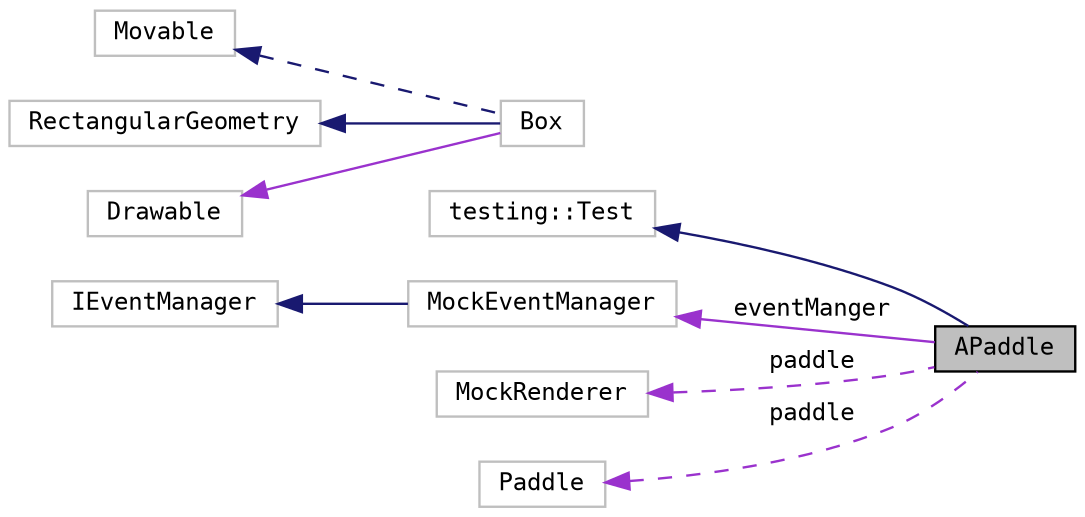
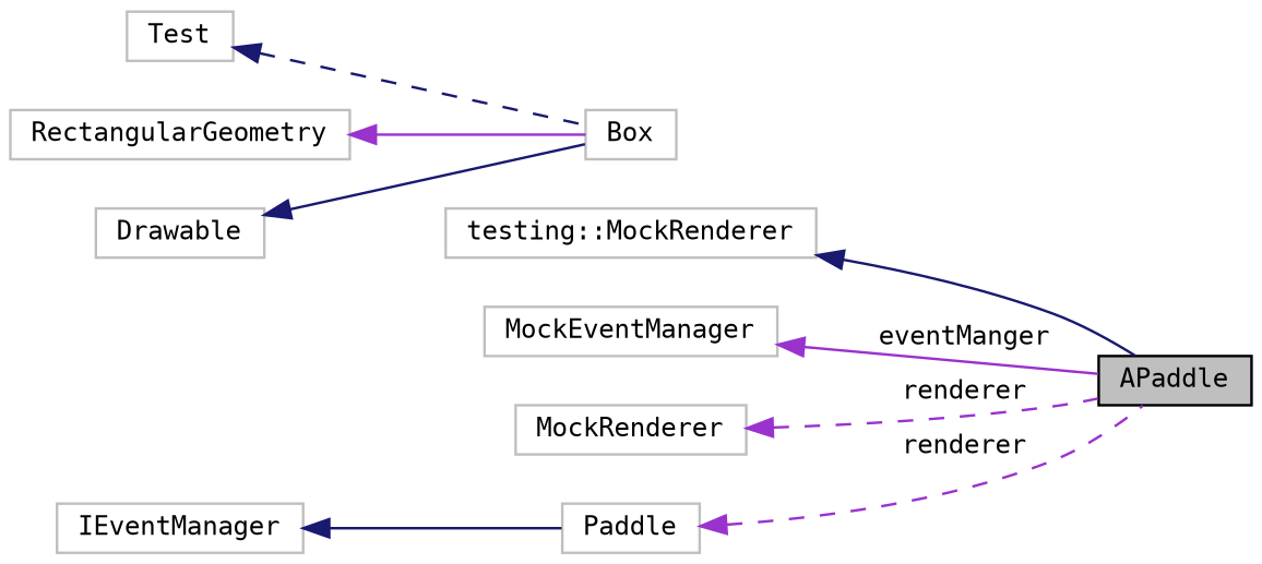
  digraph {
    fontname="DejaVu Sans Mono"
    rankdir=LR
    node [color=grey75 fillcolor=white fontname="DejaVu Sans Mono" fontsize=10 shape=record style=filled]
    edge [color=midnightblue dir=back fontname="DejaVu Sans Mono" fontsize=10 labelfontname=Helvetica labelfontsize=10 style=solid]
    n1 [color=black fillcolor=grey75 fontcolor=black height=0.2 label=APaddle width=0.4]
-   n2 [height=0.2 label="testing::Test" width=0.4]
+   n2 [height=0.2 label="testing::MockRenderer" width=0.4]
    n3 [height=0.2 label=MockEventManager width=0.4]
    n4 [height=0.2 label=IEventManager width=0.4]
    n5 [height=0.2 label=MockRenderer width=0.4]
    n6 [height=0.2 label=Paddle width=0.4]
    n7 [height=0.2 label=Box width=0.4]
-   n8 [height=0.2 label=Movable width=0.4]
+   n8 [height=0.2 label=Test width=0.4]
    n9 [height=0.2 label=RectangularGeometry width=0.4]
    n10 [height=0.2 label=Drawable width=0.4]
    n2 -> n1
    n3 -> n1 [color=darkorchid3 label=" eventManger"]
-   n4 -> n3
-   n5 -> n1 [color=darkorchid3 label=" paddle" style=dashed]
-   n6 -> n1 [color=darkorchid3 label=" paddle" style=dashed]
+   n4 -> n6
+   n5 -> n1 [color=darkorchid3 label=" renderer" style=dashed]
+   n6 -> n1 [color=darkorchid3 label=" renderer" style=dashed]
    n8 -> n7 [style=dashed]
-   n9 -> n7
-   n10 -> n7 [color=darkorchid3]
+   n9 -> n7 [color=darkorchid3]
+   n10 -> n7
  }
